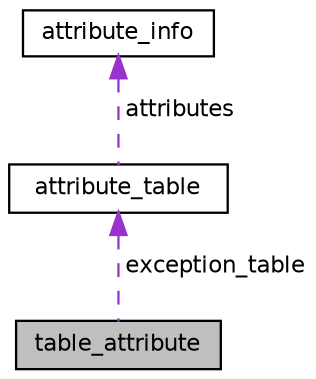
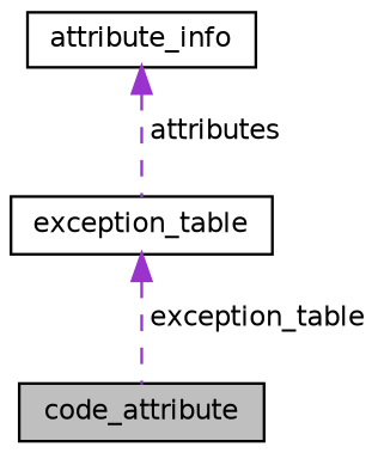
  digraph {
    node [color=black fillcolor=white fontname=Helvetica fontsize=10 shape=record style=filled]
    edge [color=darkorchid3 dir=back fontname=Helvetica fontsize=10 labelfontname=Helvetica labelfontsize=10 style=dashed]
-   n1 [fillcolor=grey75 fontcolor=black height=0.2 label=table_attribute width=0.4]
-   n2 [height=0.2 label=attribute_table width=0.4]
+   n1 [fillcolor=grey75 fontcolor=black height=0.2 label=code_attribute width=0.4]
+   n2 [height=0.2 label=exception_table width=0.4]
    n3 [height=0.2 label=attribute_info width=0.4]
    n2 -> n1 [label=" exception_table"]
    n3 -> n2 [label=" attributes"]
  }
